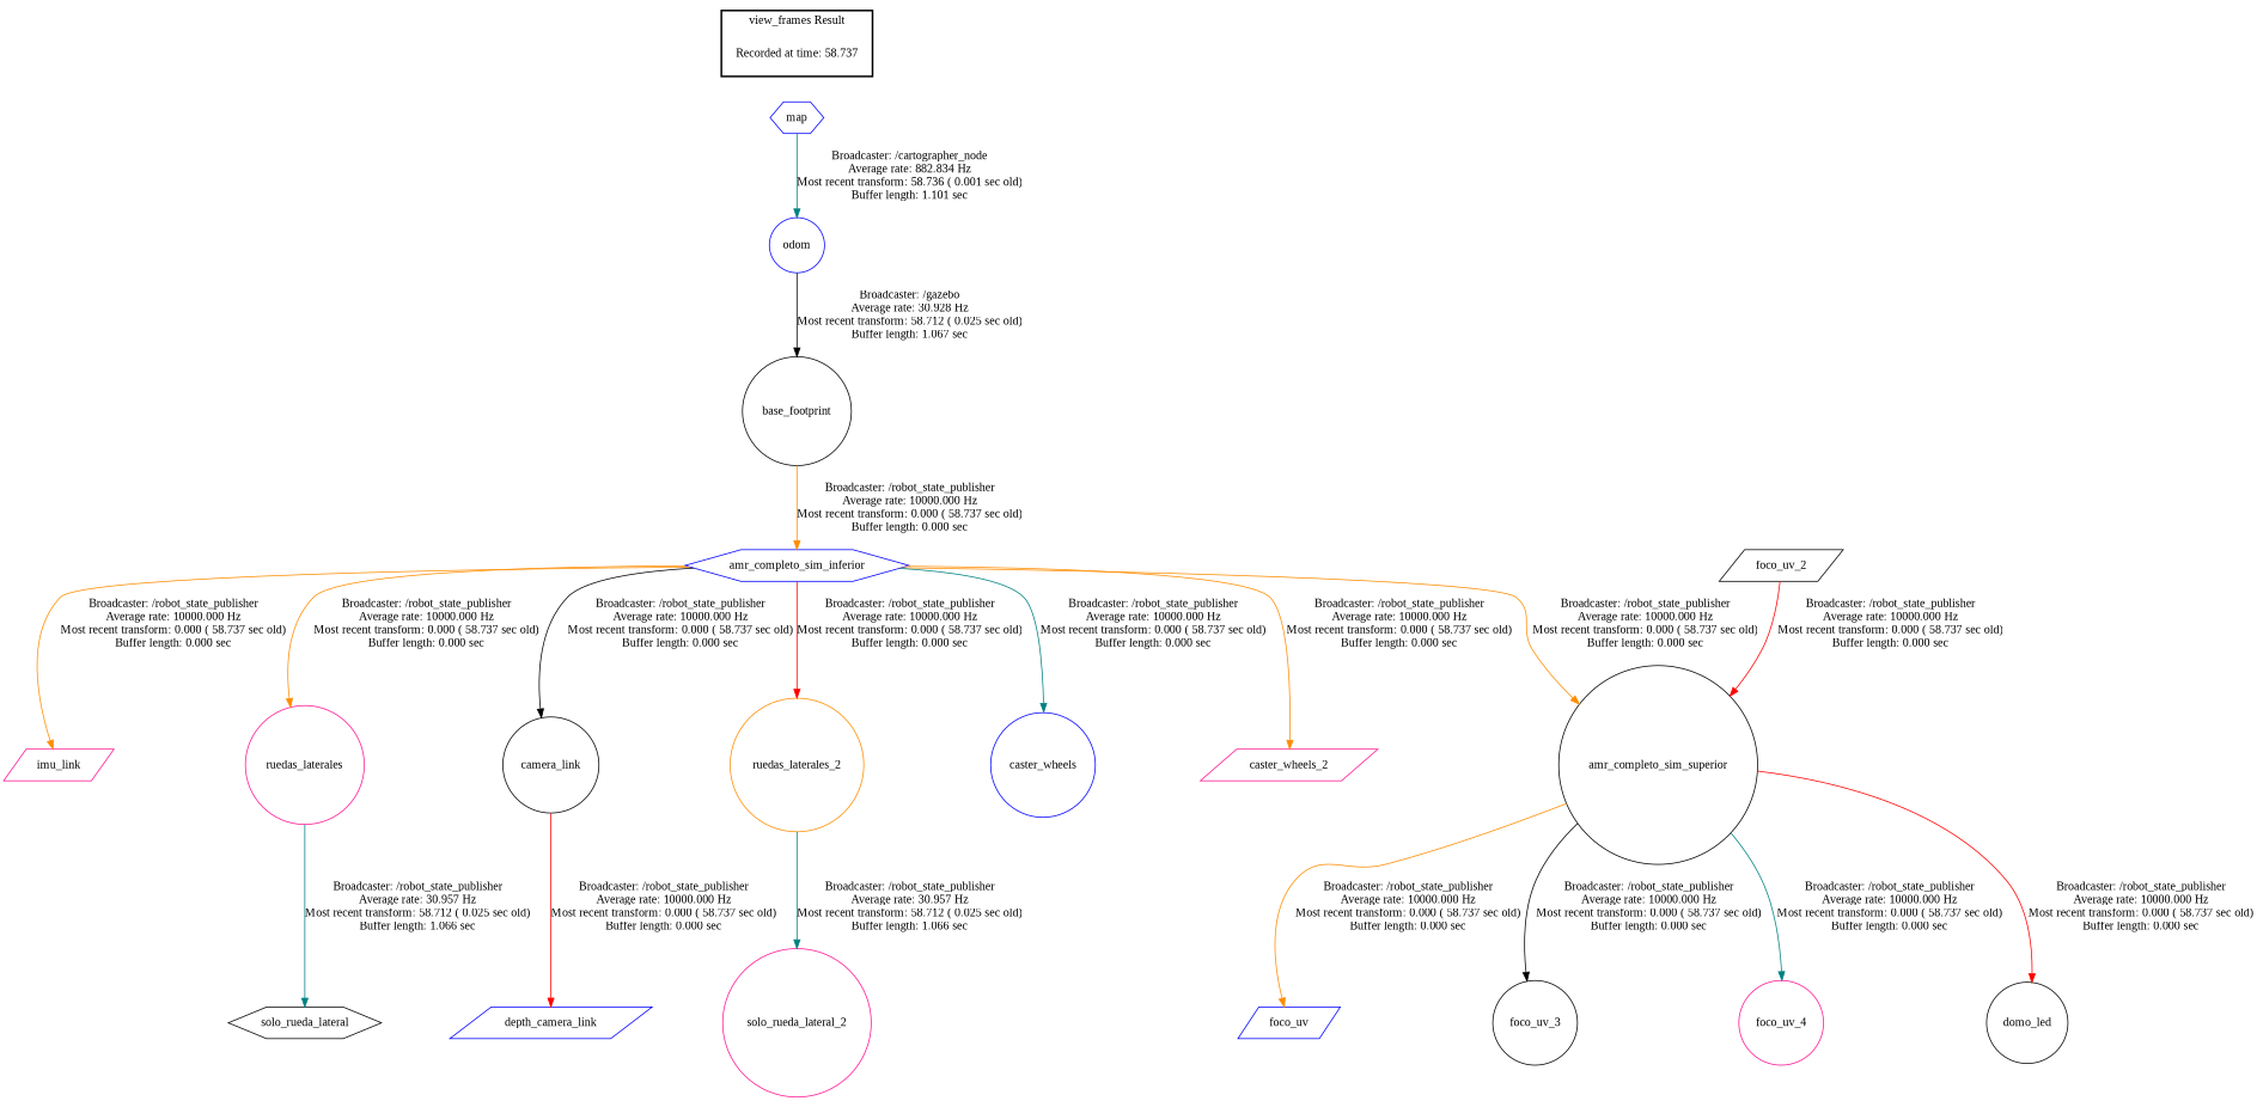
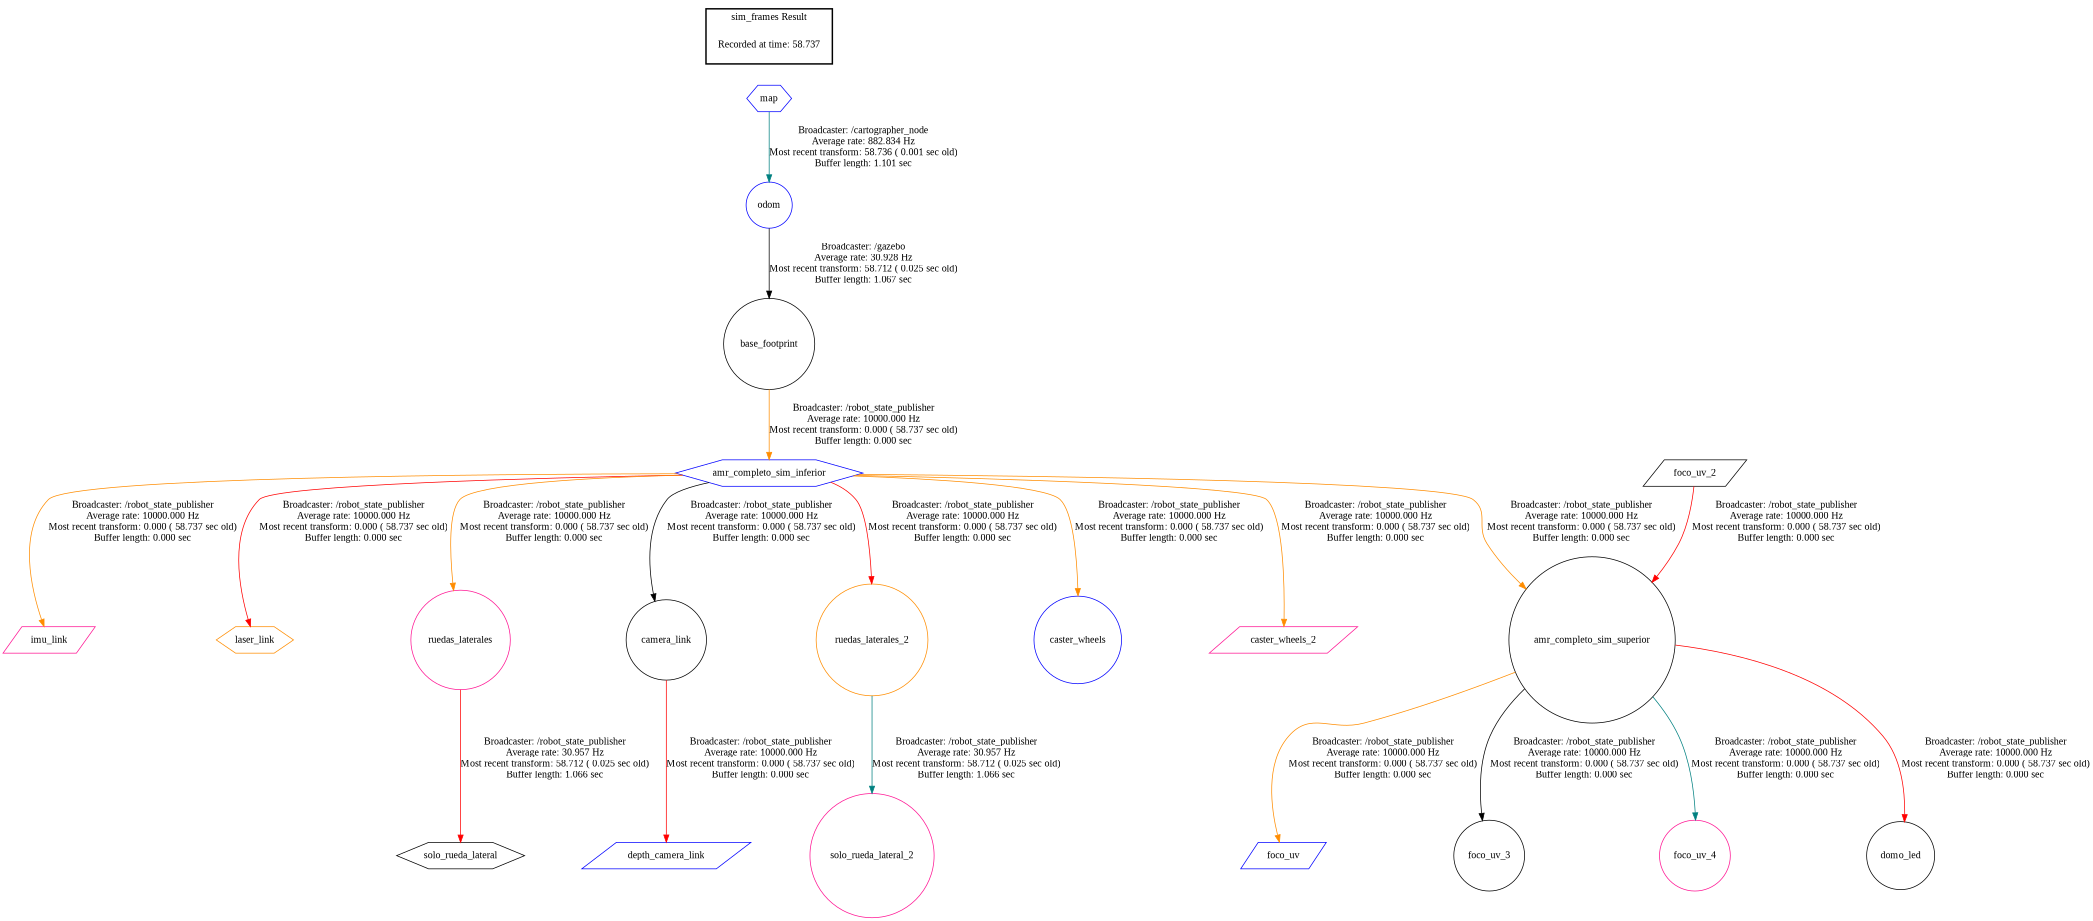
  digraph {
    fontname="Liberation Serif"
    node [color=black fontname="Liberation Serif" shape=circle]
    edge [fontname="Liberation Serif" color=darkorange]
    "Recorded at time: 58.737" [shape=plaintext]
    map [color=blue shape=hexagon]
    amr_completo_sim_inferior [color=blue shape=hexagon]
    base_footprint
    camera_link
    imu_link [color=deeppink shape=parallelogram]
+   laser_link [color=darkorange shape=hexagon]
    ruedas_laterales [color=deeppink]
    amr_completo_sim_superior
    ruedas_laterales_2 [color=darkorange]
    caster_wheels [color=blue]
    caster_wheels_2 [color=deeppink shape=parallelogram]
    depth_camera_link [color=blue shape=parallelogram]
    solo_rueda_lateral [shape=hexagon]
    foco_uv_3
    foco_uv_4 [color=deeppink]
    domo_led
    foco_uv [color=blue shape=parallelogram]
    solo_rueda_lateral_2 [color=deeppink]
    odom [color=blue]
    foco_uv_2 [shape=parallelogram]
    subgraph cluster_1 {
      color=black
-     label="view_frames Result"
+     label="sim_frames Result"
      style=bold
      "Recorded at time: 58.737"
    }
    "Recorded at time: 58.737" -> map [style=invis color=""]
    map -> odom [color=teal label="Broadcaster: /cartographer_node\nAverage rate: 882.834 Hz\nMost recent transform: 58.736 ( 0.001 sec old)\nBuffer length: 1.101 sec\n"]
    amr_completo_sim_inferior -> camera_link [color=black label="Broadcaster: /robot_state_publisher\nAverage rate: 10000.000 Hz\nMost recent transform: 0.000 ( 58.737 sec old)\nBuffer length: 0.000 sec\n"]
    amr_completo_sim_inferior -> imu_link [label="Broadcaster: /robot_state_publisher\nAverage rate: 10000.000 Hz\nMost recent transform: 0.000 ( 58.737 sec old)\nBuffer length: 0.000 sec\n"]
+   amr_completo_sim_inferior -> laser_link [color=red label="Broadcaster: /robot_state_publisher\nAverage rate: 10000.000 Hz\nMost recent transform: 0.000 ( 58.737 sec old)\nBuffer length: 0.000 sec\n"]
    amr_completo_sim_inferior -> ruedas_laterales [label="Broadcaster: /robot_state_publisher\nAverage rate: 10000.000 Hz\nMost recent transform: 0.000 ( 58.737 sec old)\nBuffer length: 0.000 sec\n"]
    amr_completo_sim_inferior -> amr_completo_sim_superior [label="Broadcaster: /robot_state_publisher\nAverage rate: 10000.000 Hz\nMost recent transform: 0.000 ( 58.737 sec old)\nBuffer length: 0.000 sec\n"]
    amr_completo_sim_inferior -> ruedas_laterales_2 [color=red label="Broadcaster: /robot_state_publisher\nAverage rate: 10000.000 Hz\nMost recent transform: 0.000 ( 58.737 sec old)\nBuffer length: 0.000 sec\n"]
-   amr_completo_sim_inferior -> caster_wheels [color=teal label="Broadcaster: /robot_state_publisher\nAverage rate: 10000.000 Hz\nMost recent transform: 0.000 ( 58.737 sec old)\nBuffer length: 0.000 sec\n"]
+   amr_completo_sim_inferior -> caster_wheels [label="Broadcaster: /robot_state_publisher\nAverage rate: 10000.000 Hz\nMost recent transform: 0.000 ( 58.737 sec old)\nBuffer length: 0.000 sec\n"]
    amr_completo_sim_inferior -> caster_wheels_2 [label="Broadcaster: /robot_state_publisher\nAverage rate: 10000.000 Hz\nMost recent transform: 0.000 ( 58.737 sec old)\nBuffer length: 0.000 sec\n"]
    base_footprint -> amr_completo_sim_inferior [label="Broadcaster: /robot_state_publisher\nAverage rate: 10000.000 Hz\nMost recent transform: 0.000 ( 58.737 sec old)\nBuffer length: 0.000 sec\n"]
    camera_link -> depth_camera_link [color=red label="Broadcaster: /robot_state_publisher\nAverage rate: 10000.000 Hz\nMost recent transform: 0.000 ( 58.737 sec old)\nBuffer length: 0.000 sec\n"]
-   ruedas_laterales -> solo_rueda_lateral [color=teal label="Broadcaster: /robot_state_publisher\nAverage rate: 30.957 Hz\nMost recent transform: 58.712 ( 0.025 sec old)\nBuffer length: 1.066 sec\n"]
+   ruedas_laterales -> solo_rueda_lateral [color=red label="Broadcaster: /robot_state_publisher\nAverage rate: 30.957 Hz\nMost recent transform: 58.712 ( 0.025 sec old)\nBuffer length: 1.066 sec\n"]
    amr_completo_sim_superior -> foco_uv_3 [color=black label="Broadcaster: /robot_state_publisher\nAverage rate: 10000.000 Hz\nMost recent transform: 0.000 ( 58.737 sec old)\nBuffer length: 0.000 sec\n"]
    amr_completo_sim_superior -> foco_uv_4 [color=teal label="Broadcaster: /robot_state_publisher\nAverage rate: 10000.000 Hz\nMost recent transform: 0.000 ( 58.737 sec old)\nBuffer length: 0.000 sec\n"]
    amr_completo_sim_superior -> domo_led [color=red label="Broadcaster: /robot_state_publisher\nAverage rate: 10000.000 Hz\nMost recent transform: 0.000 ( 58.737 sec old)\nBuffer length: 0.000 sec\n"]
    amr_completo_sim_superior -> foco_uv [label="Broadcaster: /robot_state_publisher\nAverage rate: 10000.000 Hz\nMost recent transform: 0.000 ( 58.737 sec old)\nBuffer length: 0.000 sec\n"]
    ruedas_laterales_2 -> solo_rueda_lateral_2 [color=teal label="Broadcaster: /robot_state_publisher\nAverage rate: 30.957 Hz\nMost recent transform: 58.712 ( 0.025 sec old)\nBuffer length: 1.066 sec\n"]
    odom -> base_footprint [color=black label="Broadcaster: /gazebo\nAverage rate: 30.928 Hz\nMost recent transform: 58.712 ( 0.025 sec old)\nBuffer length: 1.067 sec\n"]
    foco_uv_2 -> amr_completo_sim_superior [color=red label="Broadcaster: /robot_state_publisher\nAverage rate: 10000.000 Hz\nMost recent transform: 0.000 ( 58.737 sec old)\nBuffer length: 0.000 sec\n"]
  }
